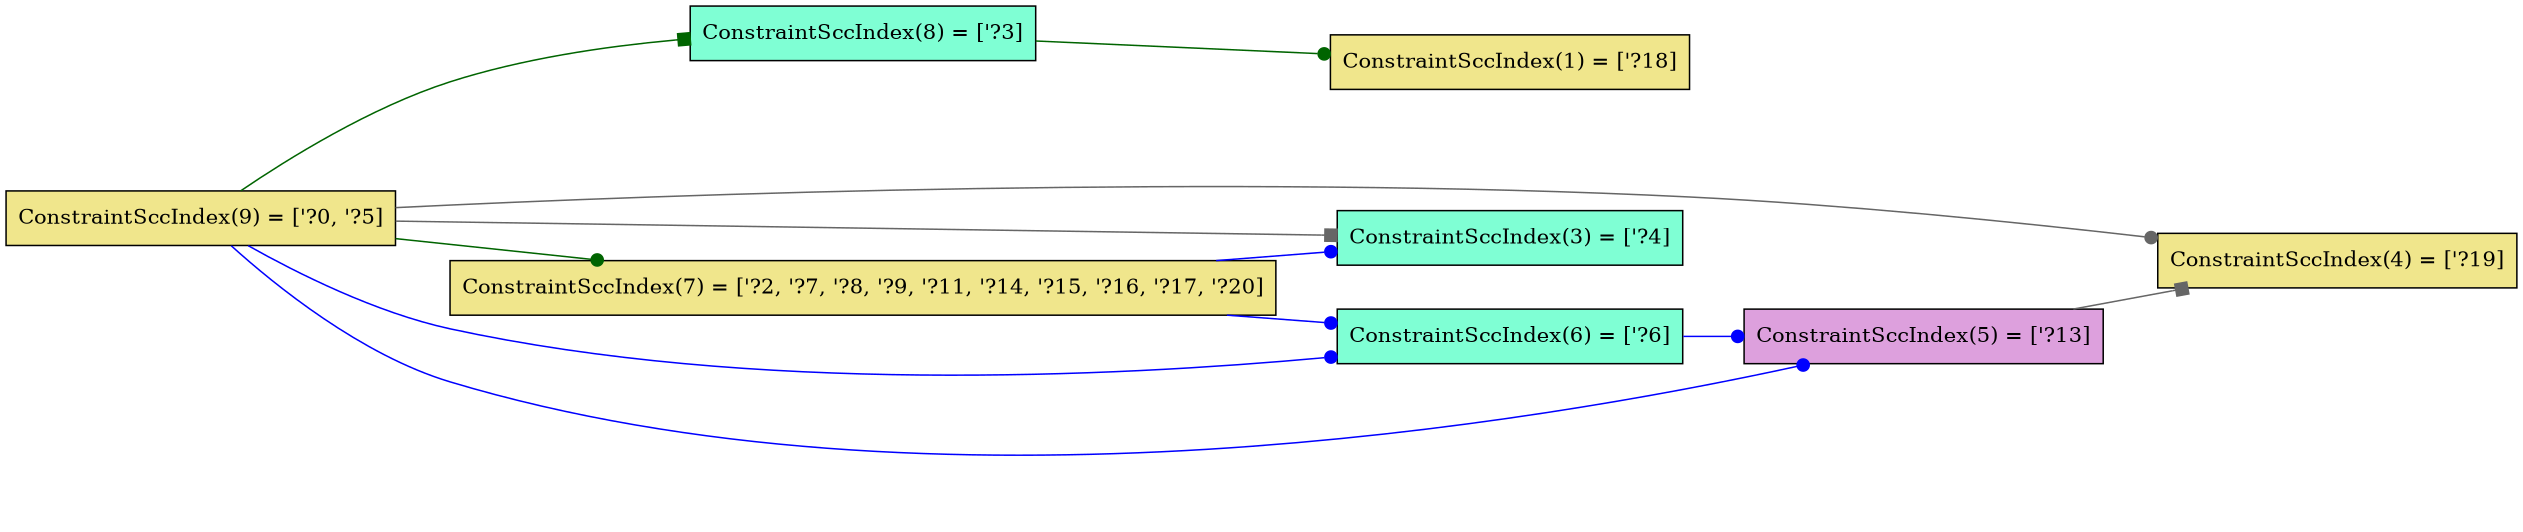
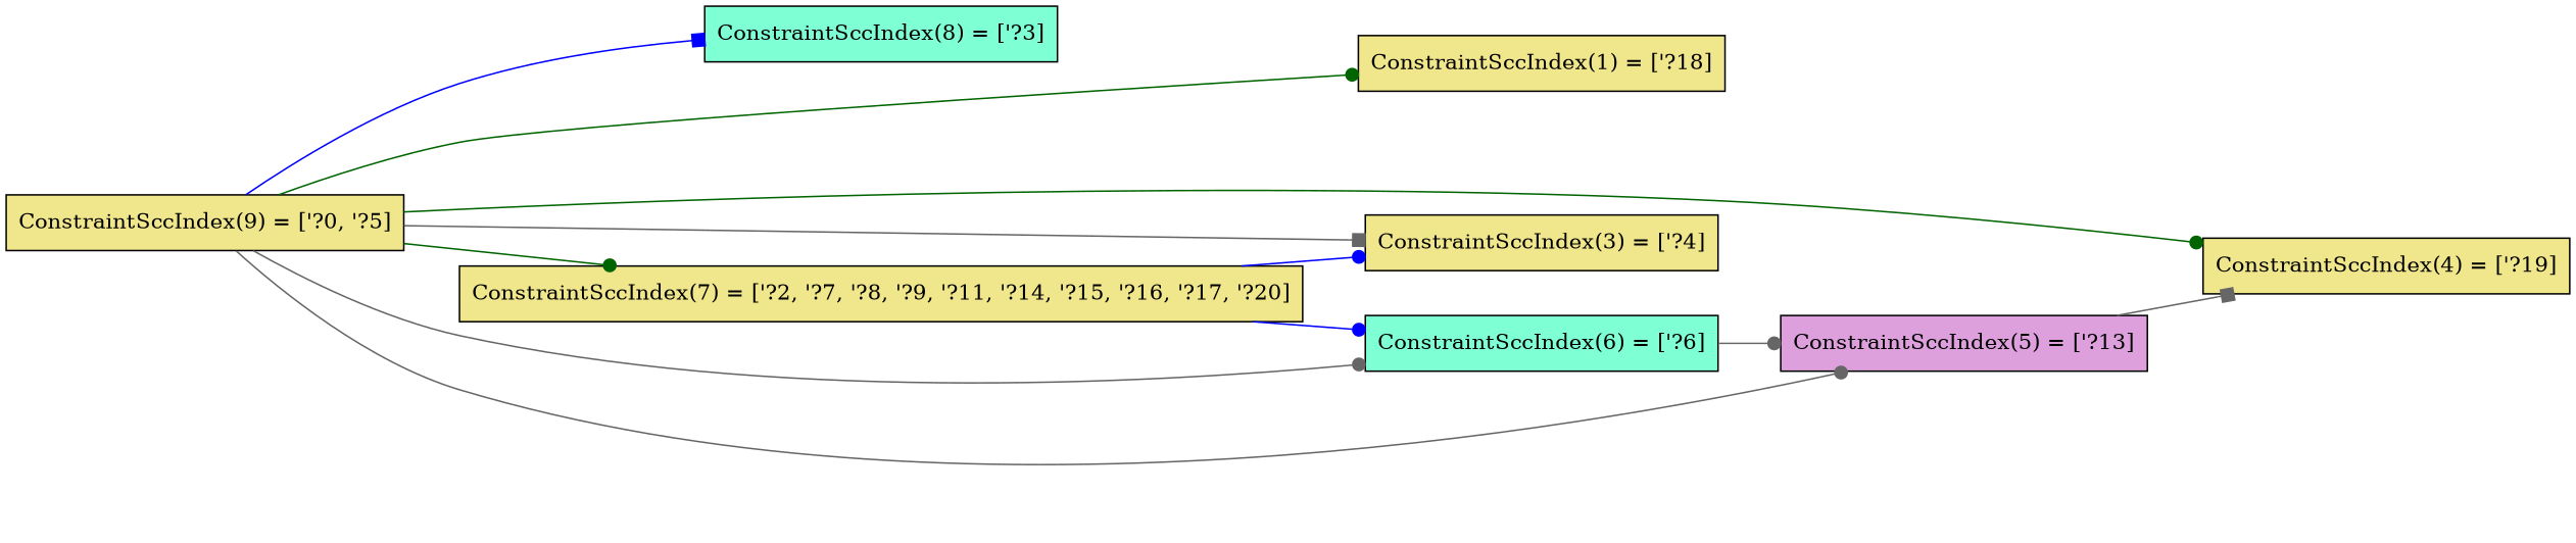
  digraph {
    rankdir=LR
    node [fillcolor=khaki shape=box style=filled]
    edge [arrowhead=dot color=gray40]
    n1 [label="ConstraintSccIndex(1) = [\'?18]"]
-   n2 [fillcolor=aquamarine label="ConstraintSccIndex(3) = [\'?4]"]
+   n2 [label="ConstraintSccIndex(3) = [\'?4]"]
    n3 [label="ConstraintSccIndex(4) = [\'?19]"]
    n4 [fillcolor=plum label="ConstraintSccIndex(5) = [\'?13]"]
    n5 [fillcolor=aquamarine label="ConstraintSccIndex(6) = [\'?6]"]
    n6 [label="ConstraintSccIndex(7) = [\'?2, \'?7, \'?8, \'?9, \'?11, \'?14, \'?15, \'?16, \'?17, \'?20]"]
    n7 [fillcolor=aquamarine label="ConstraintSccIndex(8) = [\'?3]"]
    n8 [label="ConstraintSccIndex(9) = [\'?0, \'?5]"]
    n4 -> n3 [arrowhead=box]
-   n5 -> n4 [color=blue]
+   n5 -> n4
    n6 -> n2 [color=blue]
    n6 -> n5 [color=blue]
-   n7 -> n1 [color=darkgreen]
+   n8 -> n1 [color=darkgreen]
    n8 -> n2 [arrowhead=box]
-   n8 -> n3
-   n8 -> n4 [color=blue]
-   n8 -> n5 [color=blue]
+   n8 -> n3 [color=darkgreen]
+   n8 -> n4
+   n8 -> n5
    n8 -> n6 [color=darkgreen]
-   n8 -> n7 [arrowhead=box color=darkgreen]
+   n8 -> n7 [arrowhead=box color=blue]
  }
